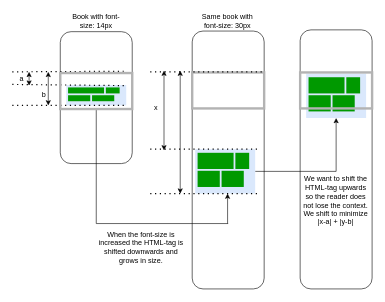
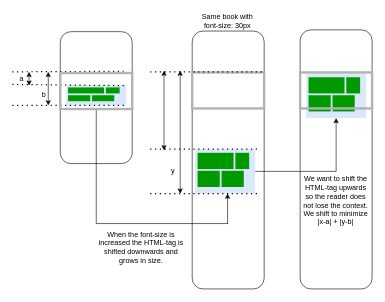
  <mxCell id="0" />
  <mxCell id="1" parent="0" />
  <mxCell id="2" value="" style="rounded=1;whiteSpace=wrap;html=1;" vertex="1" parent="1"><mxGeometry x="500" y="49" width="120" height="432" as="geometry" /></mxCell>
  <mxCell id="3" value="" style="rounded=1;whiteSpace=wrap;html=1;" parent="1" vertex="1"><mxGeometry x="320" y="51" width="120" height="430" as="geometry" /></mxCell>
  <mxCell id="4" value="" style="rounded=1;whiteSpace=wrap;html=1;" parent="1" vertex="1"><mxGeometry x="100" y="52" width="120" height="220" as="geometry" /></mxCell>
  <mxCell id="5" value="" style="rounded=0;whiteSpace=wrap;html=1;fillColor=none;strokeColor=#B3B3B3;strokeWidth=4;" parent="1" vertex="1"><mxGeometry x="320" y="120" width="120" height="60" as="geometry" /></mxCell>
- <mxCell id="6" value="Book with font-size: 14px" style="text;html=1;strokeColor=none;fillColor=none;align=center;verticalAlign=middle;whiteSpace=wrap;rounded=0;strokeWidth=3;" parent="1" vertex="1"><mxGeometry x="110" y="20" width="100" height="30" as="geometry" /></mxCell>
  <mxCell id="7" value="Same book with font-size: 30px" style="text;html=1;strokeColor=none;fillColor=none;align=center;verticalAlign=middle;whiteSpace=wrap;rounded=0;strokeWidth=3;" parent="1" vertex="1"><mxGeometry x="329" y="20" width="100" height="30" as="geometry" /></mxCell>
  <mxCell id="8" value="" style="rounded=0;whiteSpace=wrap;html=1;fillColor=#dae8fc;strokeColor=none;" vertex="1" parent="1"><mxGeometry x="110" y="141" width="100" height="34" as="geometry" /></mxCell>
  <mxCell id="9" value="" style="rounded=0;whiteSpace=wrap;html=1;fillColor=#009900;strokeColor=none;" vertex="1" parent="1"><mxGeometry x="113" y="145" width="60" height="10" as="geometry" /></mxCell>
  <mxCell id="10" value="" style="rounded=0;whiteSpace=wrap;html=1;fillColor=#009900;strokeColor=none;" vertex="1" parent="1"><mxGeometry x="176" y="145" width="23" height="10" as="geometry" /></mxCell>
  <mxCell id="11" value="" style="rounded=0;whiteSpace=wrap;html=1;fillColor=#009900;strokeColor=none;" vertex="1" parent="1"><mxGeometry x="113" y="158" width="37" height="10" as="geometry" /></mxCell>
  <mxCell id="12" value="" style="rounded=0;whiteSpace=wrap;html=1;fillColor=#009900;strokeColor=none;" vertex="1" parent="1"><mxGeometry x="153" y="158" width="37" height="10" as="geometry" /></mxCell>
  <mxCell id="13" style="edgeStyle=orthogonalEdgeStyle;rounded=0;orthogonalLoop=1;jettySize=auto;html=1;exitX=1;exitY=0.5;exitDx=0;exitDy=0;entryX=0.5;entryY=1;entryDx=0;entryDy=0;" edge="1" parent="1" source="14" target="20"><mxGeometry relative="1" as="geometry" /></mxCell>
  <mxCell id="14" value="" style="rounded=0;whiteSpace=wrap;html=1;fillColor=#dae8fc;strokeColor=none;" vertex="1" parent="1"><mxGeometry x="325" y="248" width="100" height="74" as="geometry" /></mxCell>
  <mxCell id="15" value="" style="rounded=0;whiteSpace=wrap;html=1;fillColor=#009900;strokeColor=none;" vertex="1" parent="1"><mxGeometry x="329" y="254" width="60" height="27" as="geometry" /></mxCell>
  <mxCell id="16" value="" style="rounded=0;whiteSpace=wrap;html=1;fillColor=#009900;strokeColor=none;" vertex="1" parent="1"><mxGeometry x="392" y="254" width="23" height="27" as="geometry" /></mxCell>
  <mxCell id="17" value="" style="rounded=0;whiteSpace=wrap;html=1;fillColor=#009900;strokeColor=none;" vertex="1" parent="1"><mxGeometry x="329" y="284" width="37" height="27" as="geometry" /></mxCell>
  <mxCell id="18" value="" style="rounded=0;whiteSpace=wrap;html=1;fillColor=#009900;strokeColor=none;" vertex="1" parent="1"><mxGeometry x="369" y="284" width="37" height="27" as="geometry" /></mxCell>
  <mxCell id="19" value="When the font-size is increased the HTML-tag is shifted downwards and grows in size." style="text;html=1;strokeColor=none;fillColor=none;align=center;verticalAlign=middle;whiteSpace=wrap;rounded=0;strokeWidth=4;" vertex="1" parent="1"><mxGeometry x="160" y="397" width="150" height="30" as="geometry" /></mxCell>
  <mxCell id="20" value="" style="rounded=0;whiteSpace=wrap;html=1;fillColor=#dae8fc;strokeColor=none;" vertex="1" parent="1"><mxGeometry x="510" y="122" width="100" height="74" as="geometry" /></mxCell>
  <mxCell id="21" value="" style="rounded=0;whiteSpace=wrap;html=1;fillColor=#009900;strokeColor=none;" vertex="1" parent="1"><mxGeometry x="514" y="128" width="60" height="27" as="geometry" /></mxCell>
  <mxCell id="22" value="" style="rounded=0;whiteSpace=wrap;html=1;fillColor=#009900;strokeColor=none;" vertex="1" parent="1"><mxGeometry x="577" y="128" width="23" height="27" as="geometry" /></mxCell>
  <mxCell id="23" value="" style="rounded=0;whiteSpace=wrap;html=1;fillColor=#009900;strokeColor=none;" vertex="1" parent="1"><mxGeometry x="514" y="158" width="37" height="27" as="geometry" /></mxCell>
  <mxCell id="24" value="" style="rounded=0;whiteSpace=wrap;html=1;fillColor=#009900;strokeColor=none;" vertex="1" parent="1"><mxGeometry x="554" y="158" width="37" height="27" as="geometry" /></mxCell>
  <mxCell id="25" value="We want to shift the HTML-tag upwards so the reader does not lose the context.&lt;br&gt;We shift to minimize |x-a| + |y-b|" style="text;html=1;strokeColor=none;fillColor=none;align=center;verticalAlign=middle;whiteSpace=wrap;rounded=0;strokeWidth=4;" vertex="1" parent="1"><mxGeometry x="504" y="319" width="111" height="30" as="geometry" /></mxCell>
  <mxCell id="26" value="" style="endArrow=classic;startArrow=classic;html=1;rounded=0;exitX=0;exitY=0;exitDx=0;exitDy=0;" edge="1" parent="1"><mxGeometry width="50" height="50" relative="1" as="geometry"><mxPoint x="48" y="142" as="sourcePoint" /><mxPoint x="48" y="119" as="targetPoint" /></mxGeometry></mxCell>
  <mxCell id="27" value="" style="endArrow=none;dashed=1;html=1;dashPattern=1 3;strokeWidth=2;rounded=0;entryX=1;entryY=1;entryDx=0;entryDy=0;" edge="1" parent="1"><mxGeometry width="50" height="50" relative="1" as="geometry"><mxPoint x="20" y="175" as="sourcePoint" /><mxPoint x="210" y="175" as="targetPoint" /></mxGeometry></mxCell>
  <mxCell id="28" value="" style="endArrow=none;dashed=1;html=1;dashPattern=1 3;strokeWidth=2;rounded=0;entryX=1;entryY=1;entryDx=0;entryDy=0;" edge="1" parent="1"><mxGeometry width="50" height="50" relative="1" as="geometry"><mxPoint x="20" y="140" as="sourcePoint" /><mxPoint x="210" y="142" as="targetPoint" /></mxGeometry></mxCell>
  <mxCell id="29" value="" style="endArrow=none;dashed=1;html=1;dashPattern=1 3;strokeWidth=2;rounded=0;entryX=1;entryY=1;entryDx=0;entryDy=0;exitX=0.25;exitY=0;exitDx=0;exitDy=0;" edge="1" parent="1"><mxGeometry width="50" height="50" relative="1" as="geometry"><mxPoint x="20" y="119" as="sourcePoint" /><mxPoint x="211" y="118" as="targetPoint" /></mxGeometry></mxCell>
  <mxCell id="30" value="" style="endArrow=classic;startArrow=classic;html=1;rounded=0;" edge="1" parent="1"><mxGeometry width="50" height="50" relative="1" as="geometry"><mxPoint x="80" y="175" as="sourcePoint" /><mxPoint x="80" y="119" as="targetPoint" /></mxGeometry></mxCell>
  <mxCell id="31" value="" style="endArrow=none;dashed=1;html=1;dashPattern=1 3;strokeWidth=2;rounded=0;" edge="1" parent="1"><mxGeometry width="50" height="50" relative="1" as="geometry"><mxPoint x="250" y="322" as="sourcePoint" /><mxPoint x="430" y="322" as="targetPoint" /></mxGeometry></mxCell>
  <mxCell id="32" value="" style="endArrow=none;dashed=1;html=1;dashPattern=1 3;strokeWidth=2;rounded=0;" edge="1" parent="1"><mxGeometry width="50" height="50" relative="1" as="geometry"><mxPoint x="250" y="248" as="sourcePoint" /><mxPoint x="430" y="248" as="targetPoint" /></mxGeometry></mxCell>
  <mxCell id="33" value="" style="endArrow=none;dashed=1;html=1;dashPattern=1 3;strokeWidth=2;rounded=0;entryX=1;entryY=1;entryDx=0;entryDy=0;" edge="1" parent="1"><mxGeometry width="50" height="50" relative="1" as="geometry"><mxPoint x="250" y="119" as="sourcePoint" /><mxPoint x="439" y="119" as="targetPoint" /></mxGeometry></mxCell>
  <mxCell id="34" value="" style="endArrow=classic;startArrow=classic;html=1;rounded=0;" edge="1" parent="1"><mxGeometry width="50" height="50" relative="1" as="geometry"><mxPoint x="300" y="322" as="sourcePoint" /><mxPoint x="300" y="117" as="targetPoint" /></mxGeometry></mxCell>
  <mxCell id="35" value="" style="endArrow=classic;startArrow=classic;html=1;rounded=0;" edge="1" parent="1"><mxGeometry width="50" height="50" relative="1" as="geometry"><mxPoint x="273" y="250" as="sourcePoint" /><mxPoint x="273" y="117" as="targetPoint" /></mxGeometry></mxCell>
  <mxCell id="36" value="" style="endArrow=none;html=1;rounded=0;" edge="1" parent="1"><mxGeometry width="50" height="50" relative="1" as="geometry"><mxPoint x="160" y="372" as="sourcePoint" /><mxPoint x="160" y="182" as="targetPoint" /></mxGeometry></mxCell>
  <mxCell id="37" value="" style="endArrow=none;html=1;rounded=0;" edge="1" parent="1"><mxGeometry width="50" height="50" relative="1" as="geometry"><mxPoint x="380" y="372" as="sourcePoint" /><mxPoint x="160" y="372" as="targetPoint" /></mxGeometry></mxCell>
  <mxCell id="38" value="" style="endArrow=classic;html=1;rounded=0;" edge="1" parent="1"><mxGeometry width="50" height="50" relative="1" as="geometry"><mxPoint x="379" y="372" as="sourcePoint" /><mxPoint x="379" y="322" as="targetPoint" /></mxGeometry></mxCell>
  <mxCell id="39" value="b" style="text;html=1;strokeColor=none;fillColor=none;align=center;verticalAlign=middle;whiteSpace=wrap;rounded=0;strokeWidth=4;" vertex="1" parent="1"><mxGeometry x="53" y="143" width="40" height="30" as="geometry" /></mxCell>
- <mxCell id="40" value="x" style="text;html=1;strokeColor=none;fillColor=none;align=center;verticalAlign=middle;whiteSpace=wrap;rounded=0;strokeWidth=4;" vertex="1" parent="1"><mxGeometry x="240" y="164" width="40" height="30" as="geometry" /></mxCell>
+ <mxCell id="41" value="y" style="text;html=1;strokeColor=none;fillColor=none;align=center;verticalAlign=middle;whiteSpace=wrap;rounded=0;strokeWidth=4;" vertex="1" parent="1"><mxGeometry x="268" y="270.38" width="40" height="30" as="geometry" /></mxCell>
  <mxCell id="42" value="" style="rounded=0;whiteSpace=wrap;html=1;fillColor=none;strokeColor=#B3B3B3;strokeWidth=4;" vertex="1" parent="1"><mxGeometry x="500" y="120" width="120" height="60" as="geometry" /></mxCell>
  <mxCell id="43" value="a" style="text;html=1;strokeColor=none;fillColor=none;align=center;verticalAlign=middle;whiteSpace=wrap;rounded=0;strokeWidth=4;" vertex="1" parent="1"><mxGeometry x="26" y="115" width="20" height="30" as="geometry" /></mxCell>
  <mxCell id="44" value="" style="rounded=0;whiteSpace=wrap;html=1;fillColor=none;strokeColor=#B3B3B3;strokeWidth=4;" parent="1" vertex="1"><mxGeometry x="100" y="121" width="120" height="60" as="geometry" /></mxCell>
